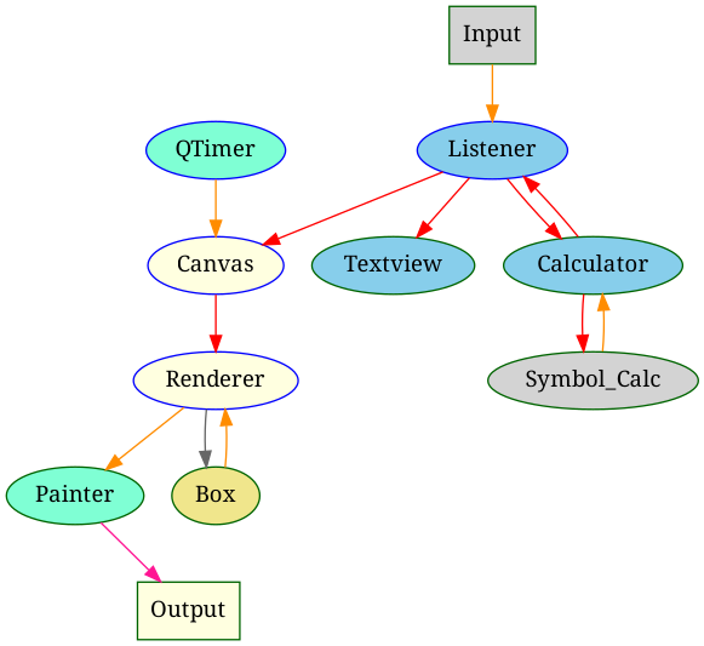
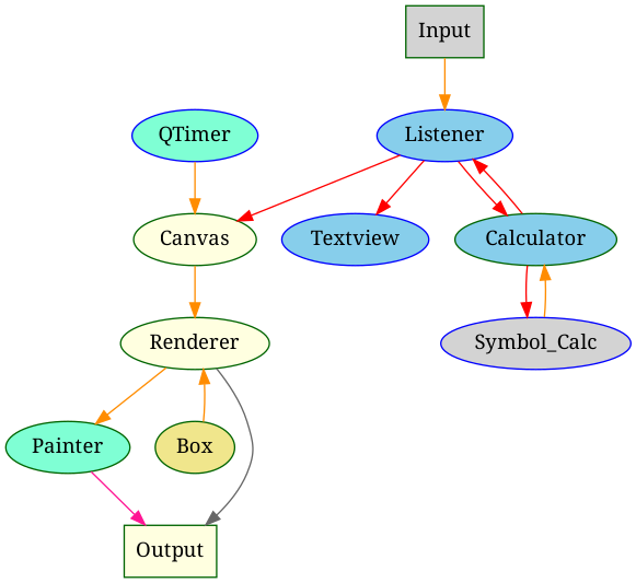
  digraph {
    fontname="Noto Serif"
    node [color=darkgreen fillcolor=skyblue fontname="Noto Serif" style=filled]
    edge [color=darkorange fontname="Noto Serif"]
    Input [fillcolor=lightgrey shape=box]
    Listener [color=blue]
-   Canvas [color=blue fillcolor=lightyellow]
-   Textview
+   Canvas [fillcolor=lightyellow]
+   Textview [color=blue]
    Calculator
-   Renderer [color=blue fillcolor=lightyellow]
-   Symbol_Calc [fillcolor=lightgrey]
+   Renderer [fillcolor=lightyellow]
+   Symbol_Calc [color=blue fillcolor=lightgrey]
    Painter [fillcolor=aquamarine]
    Box [fillcolor=khaki]
    Output [fillcolor=lightyellow shape=box]
    QTimer [color=blue fillcolor=aquamarine]
    Input -> Listener
    Listener -> Canvas [color=red]
    Listener -> Textview [color=red]
    Listener -> Calculator [color=red]
-   Canvas -> Renderer [color=red]
+   Canvas -> Renderer
    Calculator -> Listener [color=red]
    Calculator -> Symbol_Calc [color=red]
    Renderer -> Painter
-   Renderer -> Box [color=gray40]
+   Renderer -> Output [color=gray40]
    Symbol_Calc -> Calculator
    Painter -> Output [color=deeppink]
    Box -> Renderer
    QTimer -> Canvas
  }
